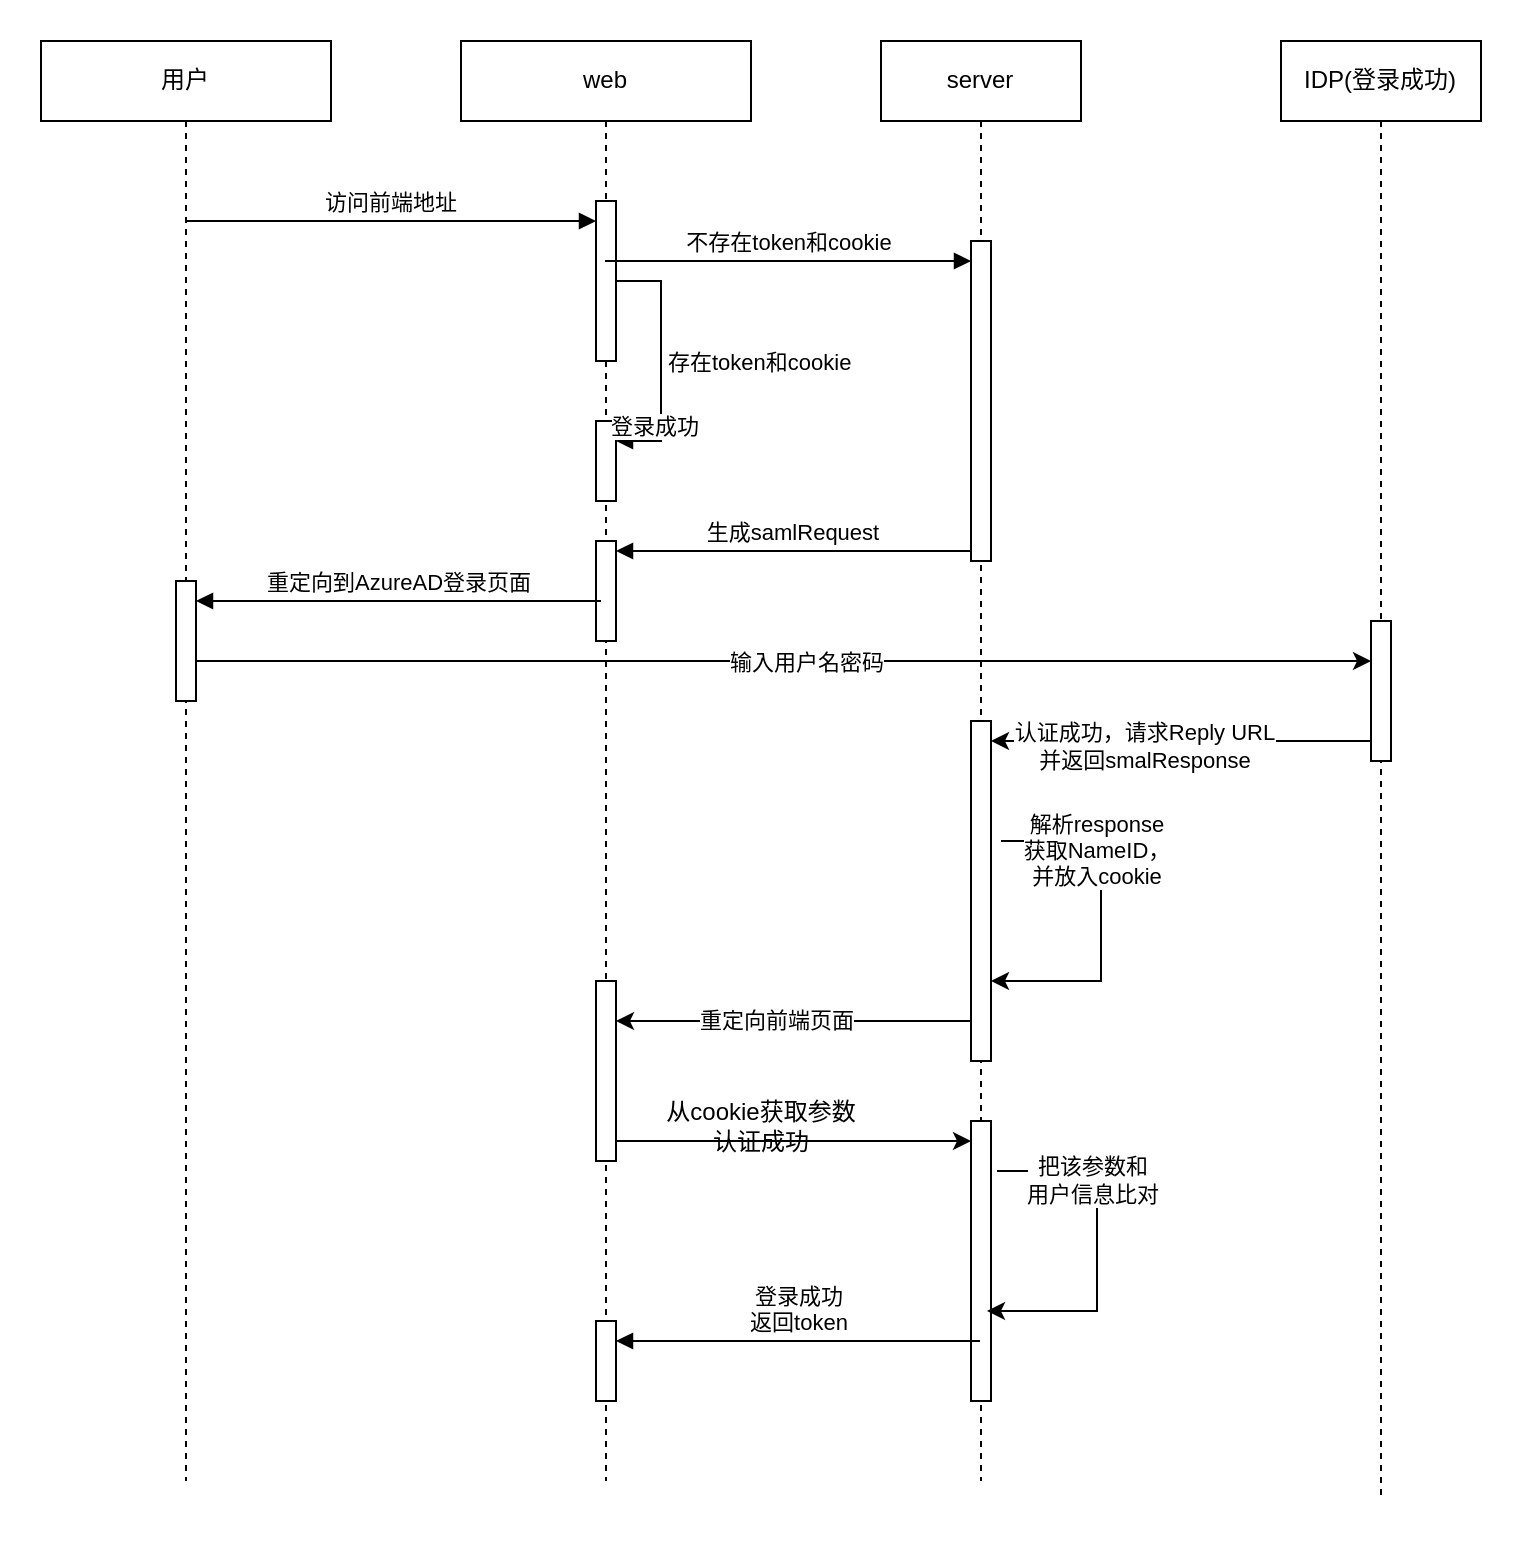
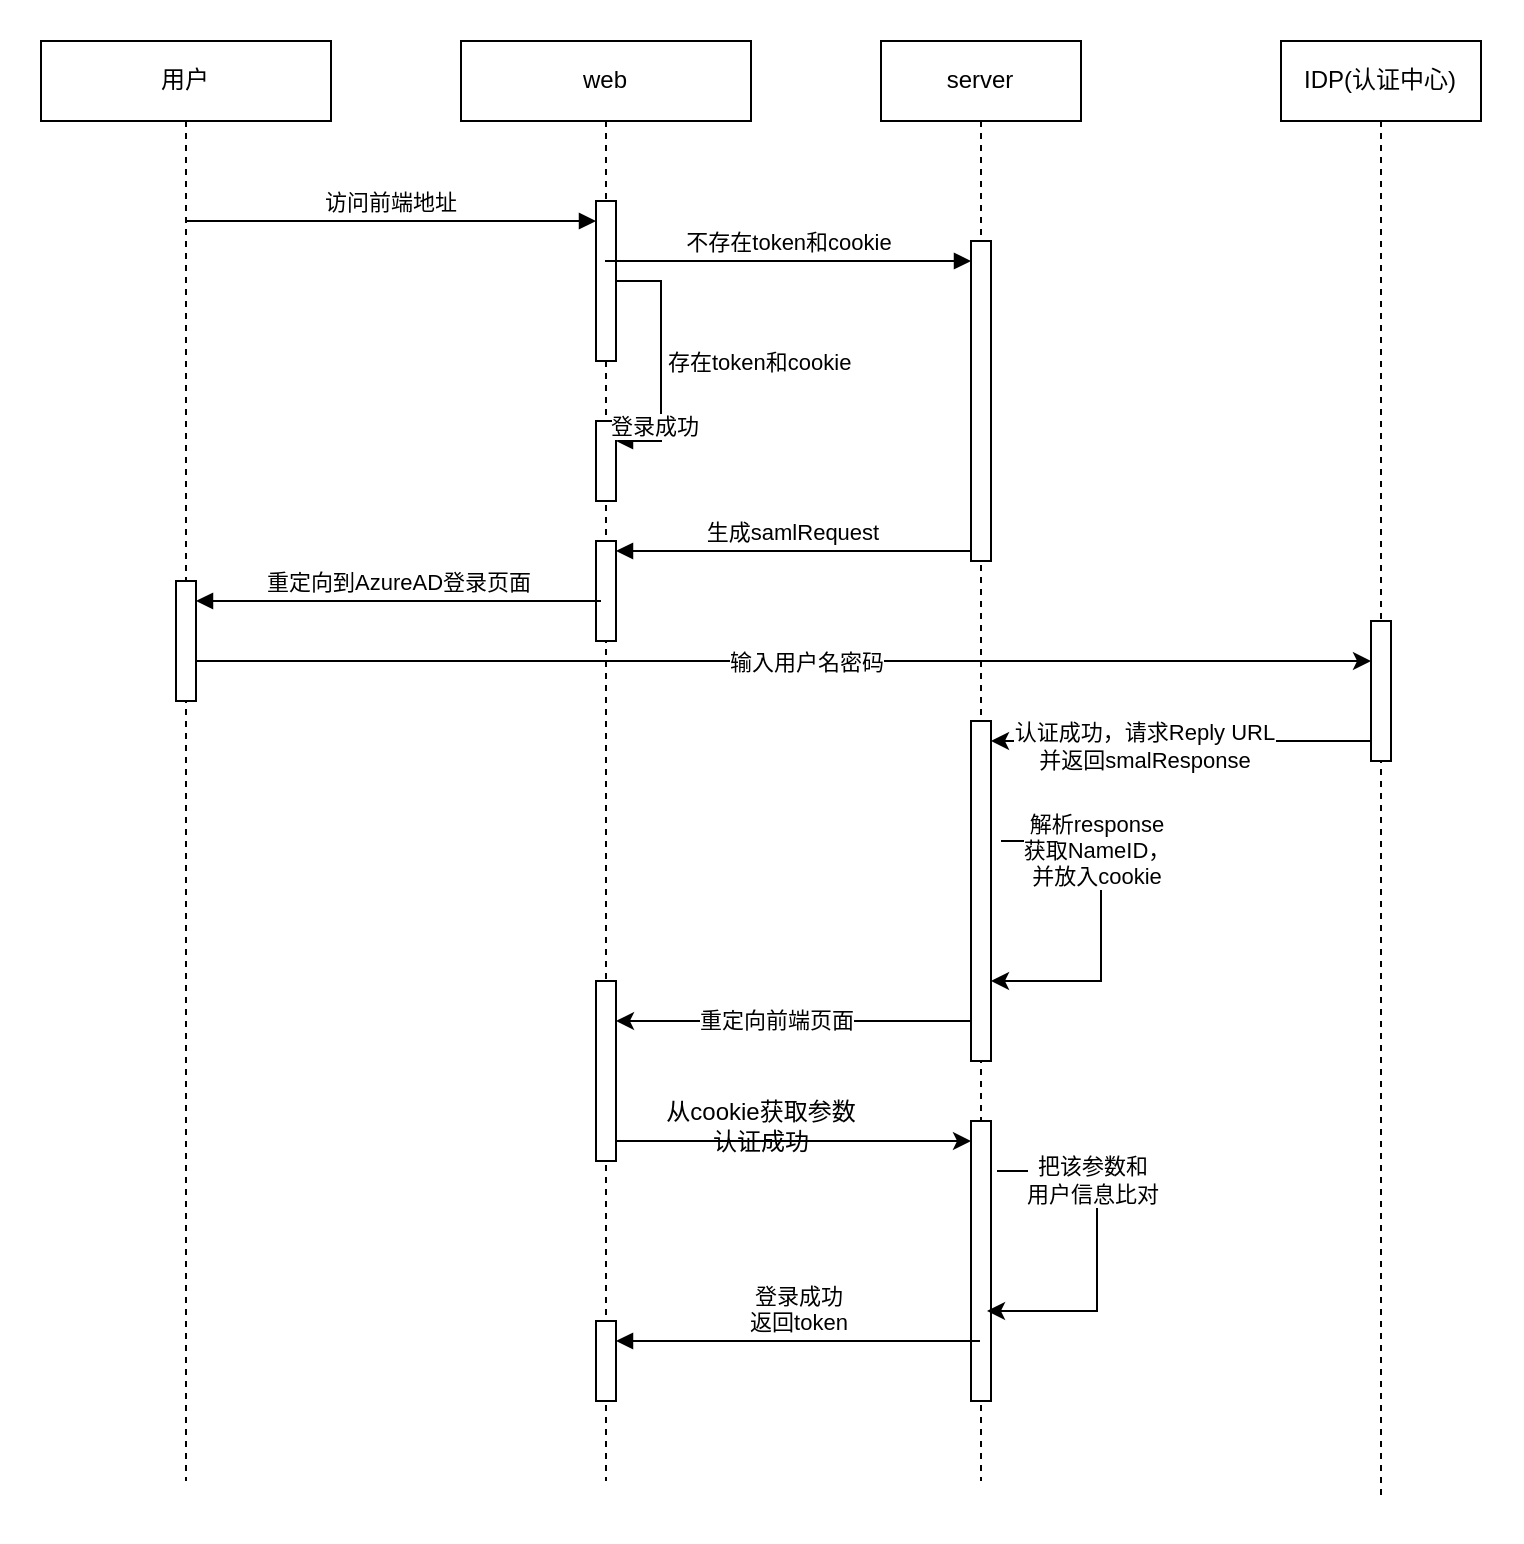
  <mxCell id="0" />
  <mxCell id="1" parent="0" />
  <mxCell id="2" value="用户" style="shape=umlLifeline;perimeter=lifelinePerimeter;whiteSpace=wrap;html=1;container=1;dropTarget=0;collapsible=0;recursiveResize=0;outlineConnect=0;portConstraint=eastwest;newEdgeStyle={&quot;edgeStyle&quot;:&quot;elbowEdgeStyle&quot;,&quot;elbow&quot;:&quot;vertical&quot;,&quot;curved&quot;:0,&quot;rounded&quot;:0};" vertex="1" parent="1"><mxGeometry x="20" y="20" width="145" height="720" as="geometry" /></mxCell>
  <mxCell id="3" value="" style="html=1;points=[];perimeter=orthogonalPerimeter;outlineConnect=0;targetShapes=umlLifeline;portConstraint=eastwest;newEdgeStyle={&quot;edgeStyle&quot;:&quot;elbowEdgeStyle&quot;,&quot;elbow&quot;:&quot;vertical&quot;,&quot;curved&quot;:0,&quot;rounded&quot;:0};" vertex="1" parent="2"><mxGeometry x="67.5" y="270" width="10" height="60" as="geometry" /></mxCell>
  <mxCell id="4" value="server" style="shape=umlLifeline;perimeter=lifelinePerimeter;whiteSpace=wrap;html=1;container=1;dropTarget=0;collapsible=0;recursiveResize=0;outlineConnect=0;portConstraint=eastwest;newEdgeStyle={&quot;edgeStyle&quot;:&quot;elbowEdgeStyle&quot;,&quot;elbow&quot;:&quot;vertical&quot;,&quot;curved&quot;:0,&quot;rounded&quot;:0};" vertex="1" parent="1"><mxGeometry x="440" y="20" width="100" height="720" as="geometry" /></mxCell>
  <mxCell id="5" value="" style="html=1;points=[];perimeter=orthogonalPerimeter;outlineConnect=0;targetShapes=umlLifeline;portConstraint=eastwest;newEdgeStyle={&quot;edgeStyle&quot;:&quot;elbowEdgeStyle&quot;,&quot;elbow&quot;:&quot;vertical&quot;,&quot;curved&quot;:0,&quot;rounded&quot;:0};" vertex="1" parent="4"><mxGeometry x="45" y="100" width="10" height="160" as="geometry" /></mxCell>
  <mxCell id="6" value="" style="html=1;points=[];perimeter=orthogonalPerimeter;outlineConnect=0;targetShapes=umlLifeline;portConstraint=eastwest;newEdgeStyle={&quot;edgeStyle&quot;:&quot;elbowEdgeStyle&quot;,&quot;elbow&quot;:&quot;vertical&quot;,&quot;curved&quot;:0,&quot;rounded&quot;:0};" vertex="1" parent="4"><mxGeometry x="45" y="340" width="10" height="170" as="geometry" /></mxCell>
  <mxCell id="7" value="" style="html=1;points=[];perimeter=orthogonalPerimeter;outlineConnect=0;targetShapes=umlLifeline;portConstraint=eastwest;newEdgeStyle={&quot;edgeStyle&quot;:&quot;elbowEdgeStyle&quot;,&quot;elbow&quot;:&quot;vertical&quot;,&quot;curved&quot;:0,&quot;rounded&quot;:0};" vertex="1" parent="4"><mxGeometry x="45" y="540" width="10" height="140" as="geometry" /></mxCell>
  <mxCell id="8" value="web" style="shape=umlLifeline;perimeter=lifelinePerimeter;whiteSpace=wrap;html=1;container=1;dropTarget=0;collapsible=0;recursiveResize=0;outlineConnect=0;portConstraint=eastwest;newEdgeStyle={&quot;edgeStyle&quot;:&quot;elbowEdgeStyle&quot;,&quot;elbow&quot;:&quot;vertical&quot;,&quot;curved&quot;:0,&quot;rounded&quot;:0};" vertex="1" parent="1"><mxGeometry x="230" y="20" width="145" height="720" as="geometry" /></mxCell>
  <mxCell id="9" value="" style="html=1;points=[];perimeter=orthogonalPerimeter;outlineConnect=0;targetShapes=umlLifeline;portConstraint=eastwest;newEdgeStyle={&quot;edgeStyle&quot;:&quot;elbowEdgeStyle&quot;,&quot;elbow&quot;:&quot;vertical&quot;,&quot;curved&quot;:0,&quot;rounded&quot;:0};" vertex="1" parent="8"><mxGeometry x="67.5" y="80" width="10" height="80" as="geometry" /></mxCell>
  <mxCell id="10" value="" style="html=1;points=[];perimeter=orthogonalPerimeter;outlineConnect=0;targetShapes=umlLifeline;portConstraint=eastwest;newEdgeStyle={&quot;edgeStyle&quot;:&quot;elbowEdgeStyle&quot;,&quot;elbow&quot;:&quot;vertical&quot;,&quot;curved&quot;:0,&quot;rounded&quot;:0};" vertex="1" parent="8"><mxGeometry x="67.5" y="190" width="10" height="40" as="geometry" /></mxCell>
  <mxCell id="11" value="存在token和cookie" style="html=1;align=left;spacingLeft=2;endArrow=block;rounded=0;edgeStyle=orthogonalEdgeStyle;curved=0;rounded=0;" edge="1" target="10" parent="8" source="9"><mxGeometry relative="1" as="geometry"><mxPoint x="50" y="170" as="sourcePoint" /><Array as="points"><mxPoint x="100" y="120" /><mxPoint x="100" y="200" /></Array></mxGeometry></mxCell>
  <mxCell id="12" value="登录成功" style="edgeLabel;html=1;align=center;verticalAlign=middle;resizable=0;points=[];" vertex="1" connectable="0" parent="11"><mxGeometry x="0.523" y="-4" relative="1" as="geometry"><mxPoint as="offset" /></mxGeometry></mxCell>
  <mxCell id="13" value="" style="html=1;points=[];perimeter=orthogonalPerimeter;outlineConnect=0;targetShapes=umlLifeline;portConstraint=eastwest;newEdgeStyle={&quot;edgeStyle&quot;:&quot;elbowEdgeStyle&quot;,&quot;elbow&quot;:&quot;vertical&quot;,&quot;curved&quot;:0,&quot;rounded&quot;:0};" vertex="1" parent="8"><mxGeometry x="67.5" y="250" width="10" height="50" as="geometry" /></mxCell>
  <mxCell id="14" value="" style="html=1;points=[];perimeter=orthogonalPerimeter;outlineConnect=0;targetShapes=umlLifeline;portConstraint=eastwest;newEdgeStyle={&quot;edgeStyle&quot;:&quot;elbowEdgeStyle&quot;,&quot;elbow&quot;:&quot;vertical&quot;,&quot;curved&quot;:0,&quot;rounded&quot;:0};" vertex="1" parent="8"><mxGeometry x="67.5" y="470" width="10" height="90" as="geometry" /></mxCell>
  <mxCell id="15" value="" style="html=1;points=[];perimeter=orthogonalPerimeter;outlineConnect=0;targetShapes=umlLifeline;portConstraint=eastwest;newEdgeStyle={&quot;edgeStyle&quot;:&quot;elbowEdgeStyle&quot;,&quot;elbow&quot;:&quot;vertical&quot;,&quot;curved&quot;:0,&quot;rounded&quot;:0};" vertex="1" parent="8"><mxGeometry x="67.5" y="640" width="10" height="40" as="geometry" /></mxCell>
- <mxCell id="16" value="IDP(登录成功)" style="shape=umlLifeline;perimeter=lifelinePerimeter;whiteSpace=wrap;html=1;container=1;dropTarget=0;collapsible=0;recursiveResize=0;outlineConnect=0;portConstraint=eastwest;newEdgeStyle={&quot;edgeStyle&quot;:&quot;elbowEdgeStyle&quot;,&quot;elbow&quot;:&quot;vertical&quot;,&quot;curved&quot;:0,&quot;rounded&quot;:0};" vertex="1" parent="1"><mxGeometry x="640" y="20" width="100" height="730" as="geometry" /></mxCell>
+ <mxCell id="16" value="IDP(认证中心)" style="shape=umlLifeline;perimeter=lifelinePerimeter;whiteSpace=wrap;html=1;container=1;dropTarget=0;collapsible=0;recursiveResize=0;outlineConnect=0;portConstraint=eastwest;newEdgeStyle={&quot;edgeStyle&quot;:&quot;elbowEdgeStyle&quot;,&quot;elbow&quot;:&quot;vertical&quot;,&quot;curved&quot;:0,&quot;rounded&quot;:0};" vertex="1" parent="1"><mxGeometry x="640" y="20" width="100" height="730" as="geometry" /></mxCell>
  <mxCell id="17" value="" style="html=1;points=[];perimeter=orthogonalPerimeter;outlineConnect=0;targetShapes=umlLifeline;portConstraint=eastwest;newEdgeStyle={&quot;edgeStyle&quot;:&quot;elbowEdgeStyle&quot;,&quot;elbow&quot;:&quot;vertical&quot;,&quot;curved&quot;:0,&quot;rounded&quot;:0};" vertex="1" parent="16"><mxGeometry x="45" y="290" width="10" height="70" as="geometry" /></mxCell>
  <mxCell id="18" value="访问前端地址" style="html=1;verticalAlign=bottom;endArrow=block;edgeStyle=elbowEdgeStyle;elbow=vertical;curved=0;rounded=0;" edge="1" target="9" parent="1" source="2"><mxGeometry relative="1" as="geometry"><mxPoint x="130" y="100" as="sourcePoint" /><Array as="points"><mxPoint x="198" y="110" /></Array></mxGeometry></mxCell>
  <mxCell id="19" value="不存在token和cookie" style="html=1;verticalAlign=bottom;startArrow=none;endArrow=block;startSize=8;edgeStyle=elbowEdgeStyle;elbow=vertical;curved=0;rounded=0;startFill=0;" edge="1" target="5" parent="1" source="8"><mxGeometry relative="1" as="geometry"><mxPoint x="425" y="120" as="sourcePoint" /><Array as="points"><mxPoint x="440" y="130" /></Array></mxGeometry></mxCell>
  <mxCell id="20" value="生成samlRequest" style="html=1;verticalAlign=bottom;endArrow=block;edgeStyle=elbowEdgeStyle;elbow=vertical;curved=0;rounded=0;" edge="1" target="13" parent="1" source="5"><mxGeometry relative="1" as="geometry"><mxPoint x="355" y="270" as="sourcePoint" /></mxGeometry></mxCell>
  <mxCell id="21" value="重定向到AzureAD登录页面" style="html=1;verticalAlign=bottom;endArrow=block;edgeStyle=elbowEdgeStyle;elbow=vertical;curved=0;rounded=0;" edge="1" target="3" parent="1"><mxGeometry relative="1" as="geometry"><mxPoint x="300" y="300" as="sourcePoint" /><Array as="points"><mxPoint x="210" y="300" /></Array></mxGeometry></mxCell>
  <mxCell id="22" value="" style="edgeStyle=elbowEdgeStyle;rounded=0;orthogonalLoop=1;jettySize=auto;html=1;elbow=vertical;curved=0;" edge="1" parent="1" source="3" target="17"><mxGeometry relative="1" as="geometry" /></mxCell>
  <mxCell id="23" value="输入用户名密码" style="edgeLabel;html=1;align=center;verticalAlign=middle;resizable=0;points=[];" vertex="1" connectable="0" parent="22"><mxGeometry x="0.037" relative="1" as="geometry"><mxPoint as="offset" /></mxGeometry></mxCell>
  <mxCell id="24" value="" style="edgeStyle=elbowEdgeStyle;rounded=0;orthogonalLoop=1;jettySize=auto;html=1;elbow=vertical;curved=0;" edge="1" parent="1" source="17" target="6"><mxGeometry relative="1" as="geometry" /></mxCell>
  <mxCell id="25" value="认证成功，请求Reply URL&lt;br&gt;并返回smalResponse&lt;br&gt;" style="edgeLabel;html=1;align=center;verticalAlign=middle;resizable=0;points=[];" vertex="1" connectable="0" parent="24"><mxGeometry x="0.2" y="2" relative="1" as="geometry"><mxPoint as="offset" /></mxGeometry></mxCell>
  <mxCell id="26" value="" style="endArrow=classic;html=1;rounded=0;edgeStyle=orthogonalEdgeStyle;" edge="1" parent="1" target="6"><mxGeometry relative="1" as="geometry"><mxPoint x="500" y="420" as="sourcePoint" /><mxPoint x="590" y="420" as="targetPoint" /><Array as="points"><mxPoint x="550" y="420" /><mxPoint x="550" y="490" /></Array></mxGeometry></mxCell>
  <mxCell id="27" value="解析response&lt;br&gt;获取NameID，&lt;br&gt;并放入cookie" style="edgeLabel;html=1;align=center;verticalAlign=middle;resizable=0;points=[];" vertex="1" connectable="0" parent="26"><mxGeometry x="-0.467" y="-4" relative="1" as="geometry"><mxPoint as="offset" /></mxGeometry></mxCell>
  <mxCell id="28" value="" style="edgeStyle=elbowEdgeStyle;rounded=0;orthogonalLoop=1;jettySize=auto;html=1;elbow=vertical;curved=0;" edge="1" parent="1" source="6" target="14"><mxGeometry relative="1" as="geometry" /></mxCell>
  <mxCell id="29" value="重定向前端页面" style="edgeLabel;html=1;align=center;verticalAlign=middle;resizable=0;points=[];" vertex="1" connectable="0" parent="28"><mxGeometry x="0.1" y="-1" relative="1" as="geometry"><mxPoint as="offset" /></mxGeometry></mxCell>
  <mxCell id="30" value="" style="edgeStyle=elbowEdgeStyle;rounded=0;orthogonalLoop=1;jettySize=auto;html=1;elbow=vertical;curved=0;" edge="1" parent="1" source="14" target="7"><mxGeometry relative="1" as="geometry" /></mxCell>
  <mxCell id="31" value="从cookie获取参数&lt;br&gt;认证成功" style="text;html=1;align=center;verticalAlign=middle;resizable=0;points=[];autosize=1;strokeColor=none;fillColor=none;" vertex="1" parent="1"><mxGeometry x="320" y="543" width="120" height="40" as="geometry" /></mxCell>
  <mxCell id="32" value="登录成功&lt;br&gt;返回token" style="html=1;verticalAlign=bottom;endArrow=block;edgeStyle=elbowEdgeStyle;elbow=horizontal;curved=0;rounded=0;" edge="1" target="15" parent="1" source="4"><mxGeometry relative="1" as="geometry"><mxPoint x="430" y="620" as="sourcePoint" /><Array as="points"><mxPoint x="410" y="670" /></Array></mxGeometry></mxCell>
  <mxCell id="33" value="" style="endArrow=classic;html=1;rounded=0;edgeStyle=orthogonalEdgeStyle;" edge="1" parent="1"><mxGeometry relative="1" as="geometry"><mxPoint x="498" y="585" as="sourcePoint" /><mxPoint x="493" y="655" as="targetPoint" /><Array as="points"><mxPoint x="548" y="585" /><mxPoint x="548" y="655" /></Array></mxGeometry></mxCell>
  <mxCell id="34" value="把该参数和&lt;br&gt;用户信息比对" style="edgeLabel;html=1;align=center;verticalAlign=middle;resizable=0;points=[];" vertex="1" connectable="0" parent="33"><mxGeometry x="-0.467" y="-4" relative="1" as="geometry"><mxPoint as="offset" /></mxGeometry></mxCell>
